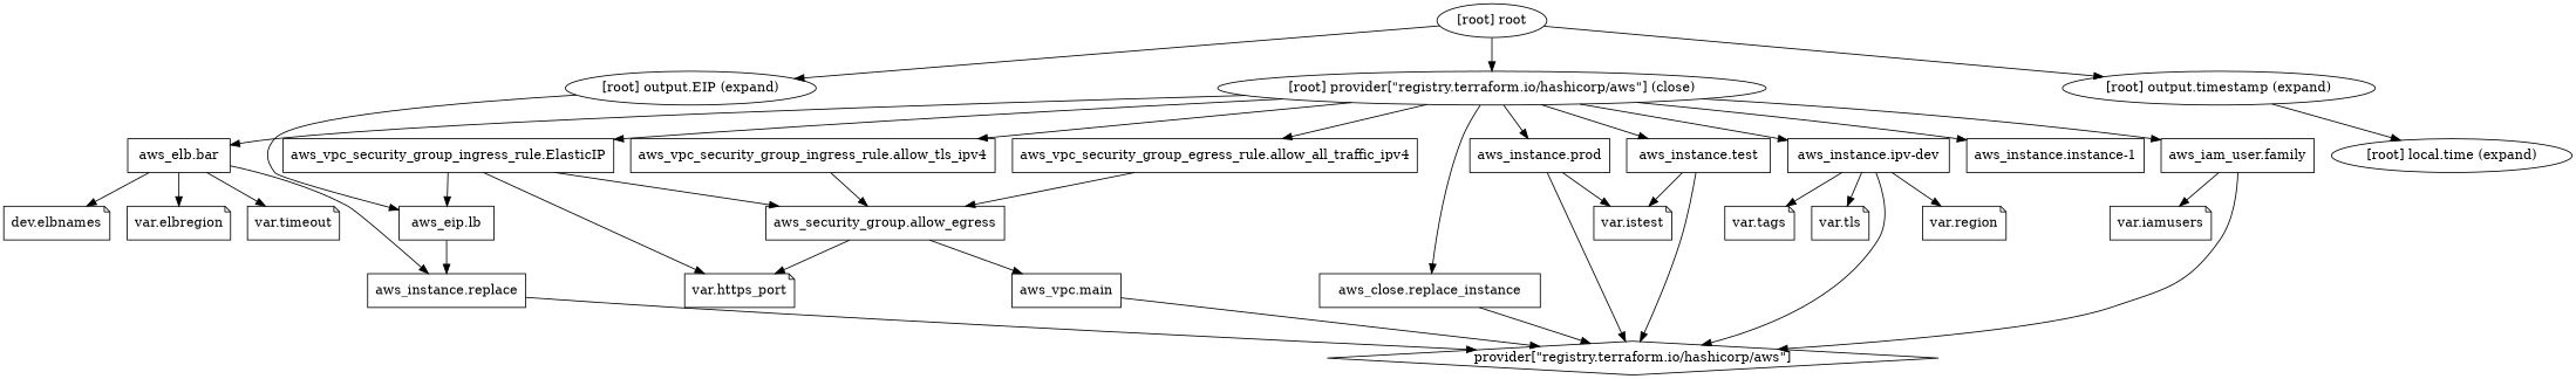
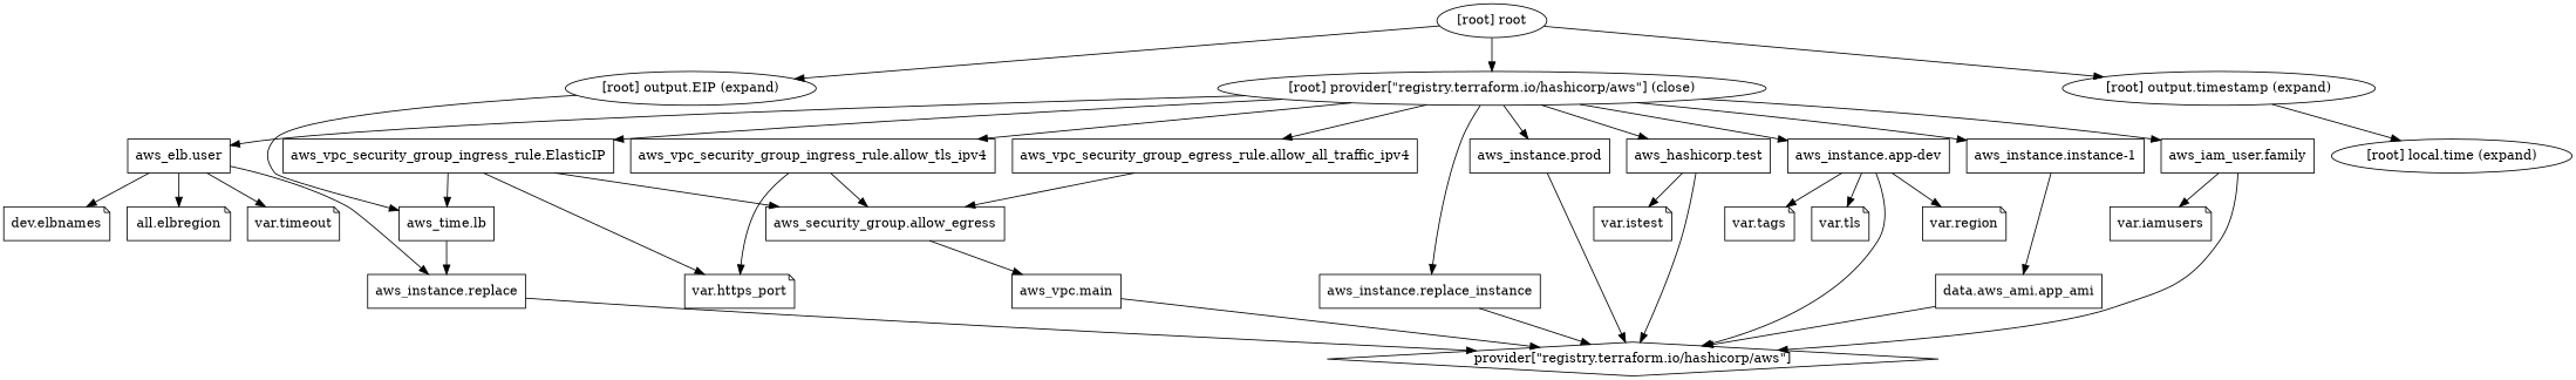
  digraph {
    compound=true
    newrank=true
    node [shape=box]
-   n1 [label="aws_eip.lb"]
+   n1 [label="aws_time.lb"]
    n2 [label="aws_instance.replace"]
-   n3 [label="aws_elb.bar"]
+   n3 [label="aws_elb.user"]
    n4 [label="dev.elbnames" shape=note]
-   n5 [label="var.elbregion" shape=note]
+   n5 [label="all.elbregion" shape=note]
    n6 [label="var.timeout" shape=note]
    n7 [label="aws_iam_user.family"]
    n8 [label="provider[\"registry.terraform.io/hashicorp/aws\"]" shape=diamond]
    n9 [label="var.iamusers" shape=note]
-   n10 [label="aws_instance.ipv-dev"]
+   n10 [label="aws_instance.app-dev"]
    n11 [label="var.tls" shape=note]
    n12 [label="var.region" shape=note]
    n13 [label="var.tags" shape=note]
    n14 [label="aws_instance.instance-1"]
+   n15 [label="data.aws_ami.app_ami"]
    n16 [label="aws_instance.prod"]
    n17 [label="var.istest" shape=note]
-   n18 [label="aws_close.replace_instance"]
-   n19 [label="aws_instance.test"]
+   n18 [label="aws_instance.replace_instance"]
+   n19 [label="aws_hashicorp.test"]
    n20 [label="aws_security_group.allow_egress"]
    n21 [label="aws_vpc.main"]
    n22 [label="aws_vpc_security_group_egress_rule.allow_all_traffic_ipv4"]
    n23 [label="aws_vpc_security_group_ingress_rule.ElasticIP"]
    n24 [label="var.https_port" shape=note]
    n25 [label="aws_vpc_security_group_ingress_rule.allow_tls_ipv4"]
    "[root] output.EIP (expand)" [shape=""]
    "[root] output.timestamp (expand)" [shape=""]
    "[root] local.time (expand)" [shape=""]
    "[root] provider[\"registry.terraform.io/hashicorp/aws\"] (close)" [shape=""]
    "[root] root" [shape=""]
    subgraph sub_1 {
      n1
      n2
      n3
      n4
      n5
      n6
      n7
      n8
      n9
      n10
      n11
      n12
      n13
      n14
+     n15
      n16
      n17
      n18
      n19
      n20
      n21
      n22
      n23
      n24
      n25
      "[root] output.EIP (expand)"
      "[root] output.timestamp (expand)"
      "[root] local.time (expand)"
      "[root] provider[\"registry.terraform.io/hashicorp/aws\"] (close)"
      "[root] root"
    }
    n1 -> n2
    n2 -> n8
    n3 -> n2
    n3 -> n4
    n3 -> n5
    n3 -> n6
    n7 -> n8
    n7 -> n9
    n10 -> n8
    n10 -> n11
    n10 -> n12
    n10 -> n13
+   n14 -> n15
+   n15 -> n8
    n16 -> n8
-   n16 -> n17
    n18 -> n8
    n19 -> n8
    n19 -> n17
    n20 -> n21
    n21 -> n8
    n22 -> n20
    n23 -> n1
    n23 -> n20
    n23 -> n24
    n25 -> n20
-   n20 -> n24
+   n25 -> n24
    "[root] output.EIP (expand)" -> n1
    "[root] output.timestamp (expand)" -> "[root] local.time (expand)"
    "[root] provider[\"registry.terraform.io/hashicorp/aws\"] (close)" -> n3
    "[root] provider[\"registry.terraform.io/hashicorp/aws\"] (close)" -> n7
    "[root] provider[\"registry.terraform.io/hashicorp/aws\"] (close)" -> n10
    "[root] provider[\"registry.terraform.io/hashicorp/aws\"] (close)" -> n14
    "[root] provider[\"registry.terraform.io/hashicorp/aws\"] (close)" -> n16
    "[root] provider[\"registry.terraform.io/hashicorp/aws\"] (close)" -> n18
    "[root] provider[\"registry.terraform.io/hashicorp/aws\"] (close)" -> n19
    "[root] provider[\"registry.terraform.io/hashicorp/aws\"] (close)" -> n22
    "[root] provider[\"registry.terraform.io/hashicorp/aws\"] (close)" -> n23
    "[root] provider[\"registry.terraform.io/hashicorp/aws\"] (close)" -> n25
    "[root] root" -> "[root] output.EIP (expand)"
    "[root] root" -> "[root] output.timestamp (expand)"
    "[root] root" -> "[root] provider[\"registry.terraform.io/hashicorp/aws\"] (close)"
  }
